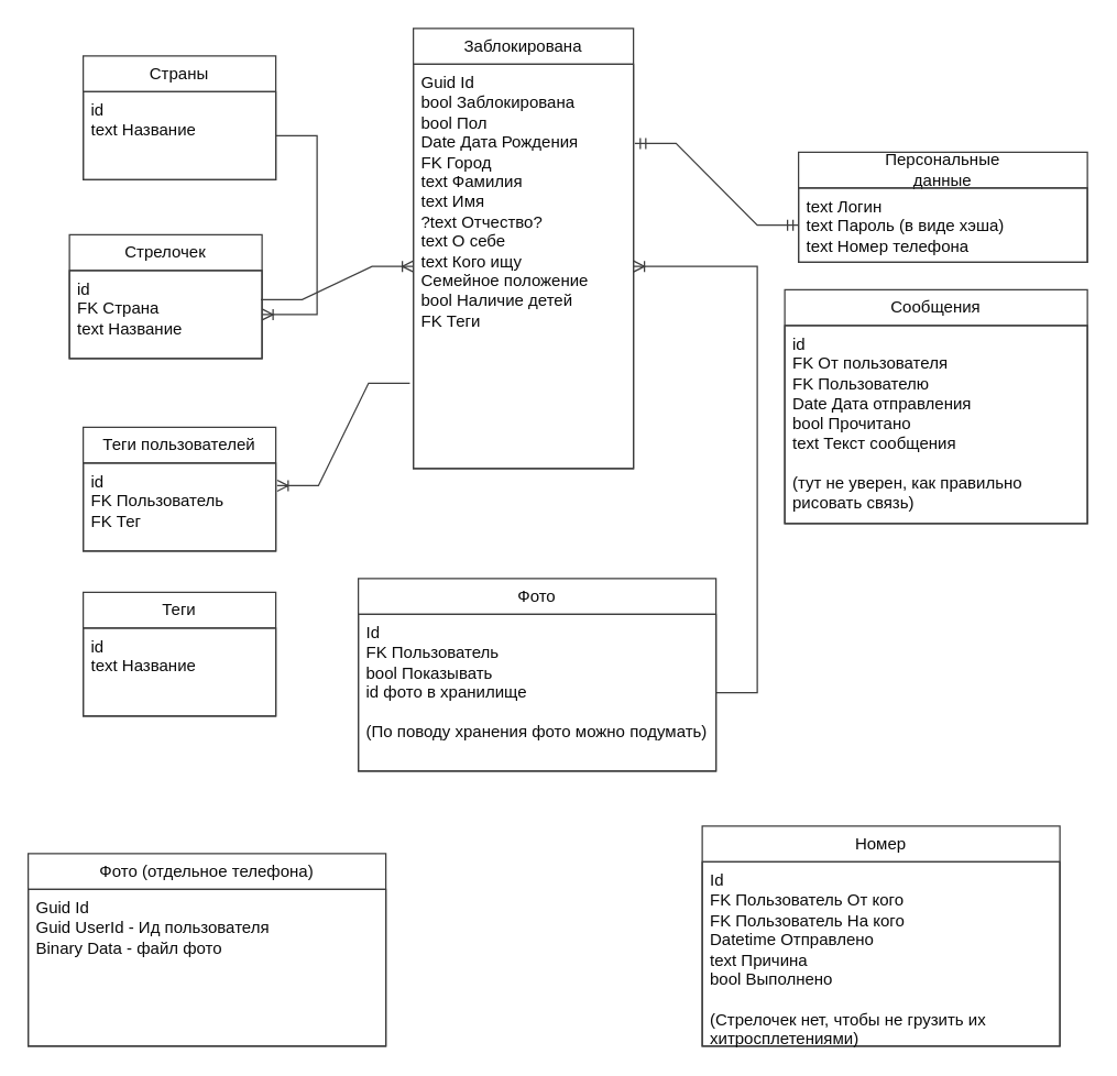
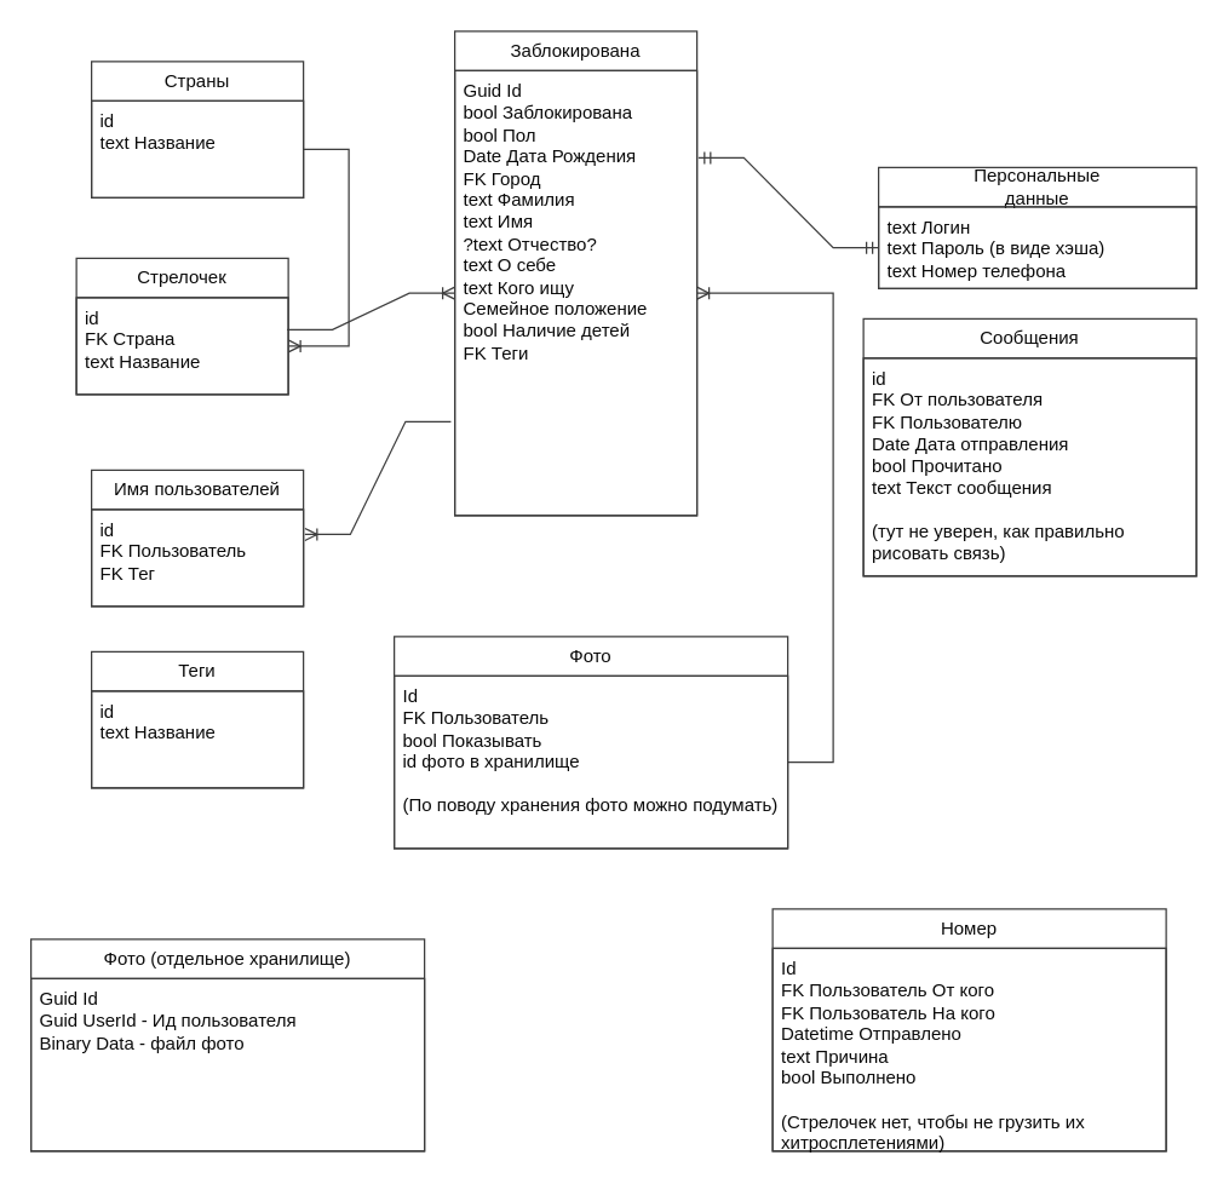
  <mxCell id="0" />
  <mxCell id="1" parent="0" />
  <mxCell id="2" value="&lt;div&gt;Заблокирована&lt;/div&gt;" style="swimlane;fontStyle=0;childLayout=stackLayout;horizontal=1;startSize=26;horizontalStack=0;resizeParent=1;resizeParentMax=0;resizeLast=0;collapsible=1;marginBottom=0;whiteSpace=wrap;html=1;fillColor=none;fontColor=#0A0A0A;strokeColor=#3D3D3D;" parent="1" vertex="1"><mxGeometry x="300" y="20" width="160" height="320" as="geometry" /></mxCell>
  <mxCell id="3" value="&lt;div&gt;Guid Id&lt;/div&gt;&lt;div&gt;bool Заблокирована&lt;br&gt;&lt;/div&gt;&lt;div&gt;bool Пол&lt;/div&gt;&lt;div&gt;Date Дата Рождения&lt;/div&gt;&lt;div&gt;FK Город&lt;br&gt;text Фамилия&lt;br&gt;text Имя&lt;br&gt;?text Отчество?&lt;/div&gt;&lt;div&gt;text О себе&lt;/div&gt;&lt;div&gt;text Кого ищу&lt;br&gt;Семейное положение&lt;br&gt;bool Наличие детей&lt;br&gt;FK Теги&lt;br&gt;&lt;/div&gt;" style="text;align=left;verticalAlign=top;spacingLeft=4;spacingRight=4;overflow=hidden;rotatable=0;points=[[0,0.5],[1,0.5]];portConstraint=eastwest;whiteSpace=wrap;html=1;fillColor=none;fontColor=#0A0A0A;strokeColor=#3D3D3D;" parent="2" vertex="1"><mxGeometry y="26" width="160" height="294" as="geometry" /></mxCell>
  <mxCell id="4" value="Стрелочек" style="swimlane;fontStyle=0;childLayout=stackLayout;horizontal=1;startSize=26;horizontalStack=0;resizeParent=1;resizeParentMax=0;resizeLast=0;collapsible=1;marginBottom=0;whiteSpace=wrap;html=1;fillColor=none;fontColor=#0A0A0A;strokeColor=#3D3D3D;" parent="1" vertex="1"><mxGeometry x="50" y="170" width="140" height="90" as="geometry" /></mxCell>
  <mxCell id="5" value="&lt;div&gt;id&lt;/div&gt;&lt;div&gt;FK Страна&lt;br&gt;&lt;/div&gt;text Название" style="text;align=left;verticalAlign=top;spacingLeft=4;spacingRight=4;overflow=hidden;rotatable=0;points=[[0,0.5],[1,0.5]];portConstraint=eastwest;whiteSpace=wrap;html=1;fillColor=none;fontColor=#0A0A0A;strokeColor=#3D3D3D;" parent="4" vertex="1"><mxGeometry y="26" width="140" height="64" as="geometry" /></mxCell>
  <mxCell id="6" value="" style="edgeStyle=entityRelationEdgeStyle;fontSize=12;html=1;endArrow=ERoneToMany;rounded=0;exitX=0.994;exitY=0.331;exitDx=0;exitDy=0;exitPerimeter=0;fontColor=#0A0A0A;fillColor=none;strokeColor=#3D3D3D;" parent="1" source="5" target="3" edge="1"><mxGeometry width="100" height="100" relative="1" as="geometry"><mxPoint x="430" y="80" as="sourcePoint" /><mxPoint x="300" y="100" as="targetPoint" /><Array as="points"><mxPoint x="310" y="90" /><mxPoint x="310" y="80" /><mxPoint x="300" y="60" /></Array></mxGeometry></mxCell>
- <mxCell id="7" value="Теги пользователей" style="swimlane;fontStyle=0;childLayout=stackLayout;horizontal=1;startSize=26;horizontalStack=0;resizeParent=1;resizeParentMax=0;resizeLast=0;collapsible=1;marginBottom=0;whiteSpace=wrap;html=1;fillColor=none;fontColor=#0A0A0A;strokeColor=#3D3D3D;" parent="1" vertex="1"><mxGeometry x="60" y="310" width="140" height="90" as="geometry" /></mxCell>
+ <mxCell id="7" value="Имя пользователей" style="swimlane;fontStyle=0;childLayout=stackLayout;horizontal=1;startSize=26;horizontalStack=0;resizeParent=1;resizeParentMax=0;resizeLast=0;collapsible=1;marginBottom=0;whiteSpace=wrap;html=1;fillColor=none;fontColor=#0A0A0A;strokeColor=#3D3D3D;" parent="1" vertex="1"><mxGeometry x="60" y="310" width="140" height="90" as="geometry" /></mxCell>
  <mxCell id="8" value="id&lt;br&gt;&lt;div&gt;FK Пользователь&lt;/div&gt;&lt;div&gt;FK Тег&lt;br&gt;&lt;/div&gt;" style="text;align=left;verticalAlign=top;spacingLeft=4;spacingRight=4;overflow=hidden;rotatable=0;points=[[0,0.5],[1,0.5]];portConstraint=eastwest;whiteSpace=wrap;html=1;fillColor=none;fontColor=#0A0A0A;strokeColor=#3D3D3D;" parent="7" vertex="1"><mxGeometry y="26" width="140" height="64" as="geometry" /></mxCell>
  <mxCell id="9" value="" style="edgeStyle=entityRelationEdgeStyle;fontSize=12;html=1;endArrow=ERoneToMany;rounded=0;exitX=-0.016;exitY=0.789;exitDx=0;exitDy=0;exitPerimeter=0;entryX=1.007;entryY=0.257;entryDx=0;entryDy=0;entryPerimeter=0;fontColor=#0A0A0A;fillColor=none;strokeColor=#3D3D3D;" parent="1" source="3" target="8" edge="1"><mxGeometry width="100" height="100" relative="1" as="geometry"><mxPoint x="300" y="270" as="sourcePoint" /><mxPoint x="400" y="170" as="targetPoint" /></mxGeometry></mxCell>
  <mxCell id="10" value="Теги" style="swimlane;fontStyle=0;childLayout=stackLayout;horizontal=1;startSize=26;horizontalStack=0;resizeParent=1;resizeParentMax=0;resizeLast=0;collapsible=1;marginBottom=0;whiteSpace=wrap;html=1;fillColor=none;fontColor=#0A0A0A;strokeColor=#3D3D3D;" parent="1" vertex="1"><mxGeometry x="60" y="430" width="140" height="90" as="geometry" /></mxCell>
  <mxCell id="11" value="&lt;div&gt;id&lt;/div&gt;&lt;div&gt;text Название&lt;br&gt;&lt;/div&gt;" style="text;align=left;verticalAlign=top;spacingLeft=4;spacingRight=4;overflow=hidden;rotatable=0;points=[[0,0.5],[1,0.5]];portConstraint=eastwest;whiteSpace=wrap;html=1;fillColor=none;fontColor=#0A0A0A;strokeColor=#3D3D3D;" parent="10" vertex="1"><mxGeometry y="26" width="140" height="64" as="geometry" /></mxCell>
  <mxCell id="12" value="&lt;div&gt;Персональные&lt;/div&gt;&lt;div&gt;данные&lt;br&gt;&lt;/div&gt;" style="swimlane;fontStyle=0;childLayout=stackLayout;horizontal=1;startSize=26;horizontalStack=0;resizeParent=1;resizeParentMax=0;resizeLast=0;collapsible=1;marginBottom=0;whiteSpace=wrap;html=1;fillColor=none;fontColor=#0A0A0A;strokeColor=#3D3D3D;" parent="1" vertex="1"><mxGeometry x="580" y="110" width="210" height="80" as="geometry" /></mxCell>
  <mxCell id="13" value="text Логин&lt;br&gt;&lt;div&gt;text Пароль (в виде хэша)&lt;/div&gt;&lt;div&gt;text Номер телефона&lt;br&gt;&lt;/div&gt;" style="text;align=left;verticalAlign=top;spacingLeft=4;spacingRight=4;overflow=hidden;rotatable=0;points=[[0,0.5],[1,0.5]];portConstraint=eastwest;whiteSpace=wrap;html=1;fillColor=none;fontColor=#0A0A0A;strokeColor=#3D3D3D;" parent="12" vertex="1"><mxGeometry y="26" width="210" height="54" as="geometry" /></mxCell>
  <mxCell id="14" value="" style="edgeStyle=entityRelationEdgeStyle;fontSize=12;html=1;endArrow=ERmandOne;startArrow=ERmandOne;rounded=0;exitX=1.006;exitY=0.196;exitDx=0;exitDy=0;exitPerimeter=0;entryX=0;entryY=0.5;entryDx=0;entryDy=0;fontColor=#0A0A0A;fillColor=none;strokeColor=#3D3D3D;" parent="1" source="3" target="13" edge="1"><mxGeometry width="100" height="100" relative="1" as="geometry"><mxPoint x="240" y="140" as="sourcePoint" /><mxPoint x="270" y="120" as="targetPoint" /></mxGeometry></mxCell>
  <mxCell id="15" value="Страны" style="swimlane;fontStyle=0;childLayout=stackLayout;horizontal=1;startSize=26;horizontalStack=0;resizeParent=1;resizeParentMax=0;resizeLast=0;collapsible=1;marginBottom=0;whiteSpace=wrap;html=1;fillColor=none;fontColor=#0A0A0A;strokeColor=#3D3D3D;" parent="1" vertex="1"><mxGeometry x="60" y="40" width="140" height="90" as="geometry" /></mxCell>
  <mxCell id="16" value="&lt;div&gt;id&lt;/div&gt;text Название" style="text;align=left;verticalAlign=top;spacingLeft=4;spacingRight=4;overflow=hidden;rotatable=0;points=[[0,0.5],[1,0.5]];portConstraint=eastwest;whiteSpace=wrap;html=1;fillColor=none;fontColor=#0A0A0A;strokeColor=#3D3D3D;" parent="15" vertex="1"><mxGeometry y="26" width="140" height="64" as="geometry" /></mxCell>
  <mxCell id="17" value="" style="edgeStyle=entityRelationEdgeStyle;fontSize=12;html=1;endArrow=ERoneToMany;rounded=0;fontColor=#0A0A0A;fillColor=none;strokeColor=#3D3D3D;" parent="1" source="16" target="5" edge="1"><mxGeometry width="100" height="100" relative="1" as="geometry"><mxPoint x="450" y="40" as="sourcePoint" /><mxPoint x="550" y="-60" as="targetPoint" /></mxGeometry></mxCell>
  <mxCell id="18" value="Сообщения" style="swimlane;fontStyle=0;childLayout=stackLayout;horizontal=1;startSize=26;horizontalStack=0;resizeParent=1;resizeParentMax=0;resizeLast=0;collapsible=1;marginBottom=0;whiteSpace=wrap;html=1;fillColor=none;fontColor=#0A0A0A;strokeColor=#3D3D3D;" parent="1" vertex="1"><mxGeometry x="570" y="210" width="220" height="170" as="geometry" /></mxCell>
  <mxCell id="19" value="&lt;div&gt;id&lt;/div&gt;&lt;div&gt;FK От пользователя&lt;/div&gt;&lt;div&gt;FK Пользователю&lt;/div&gt;&lt;div&gt;Date Дата отправления&lt;/div&gt;&lt;div&gt;bool Прочитано&lt;/div&gt;&lt;div&gt;text Текст сообщения&lt;/div&gt;&lt;div&gt;&lt;br&gt;&lt;/div&gt;&lt;div&gt;(тут не уверен, как правильно рисовать связь)&lt;br&gt;&lt;/div&gt;" style="text;align=left;verticalAlign=top;spacingLeft=4;spacingRight=4;overflow=hidden;rotatable=0;points=[[0,0.5],[1,0.5]];portConstraint=eastwest;whiteSpace=wrap;html=1;fillColor=none;fontColor=#0A0A0A;strokeColor=#3D3D3D;" parent="18" vertex="1"><mxGeometry y="26" width="220" height="144" as="geometry" /></mxCell>
  <mxCell id="20" value="Фото" style="swimlane;fontStyle=0;childLayout=stackLayout;horizontal=1;startSize=26;horizontalStack=0;resizeParent=1;resizeParentMax=0;resizeLast=0;collapsible=1;marginBottom=0;whiteSpace=wrap;html=1;fillColor=none;fontColor=#0A0A0A;strokeColor=#3D3D3D;" parent="1" vertex="1"><mxGeometry x="260" y="420" width="260" height="140" as="geometry" /></mxCell>
  <mxCell id="21" value="&lt;div&gt;Id&lt;/div&gt;&lt;div&gt;FK Пользователь&lt;br&gt;&lt;/div&gt;&lt;div&gt;bool Показывать&lt;br&gt;&lt;/div&gt;&lt;div&gt;id фото в хранилище&lt;br&gt;&lt;/div&gt;&lt;div&gt;&lt;br&gt;&lt;/div&gt;&lt;div&gt;(По поводу хранения фото можно подумать)&lt;br&gt;&lt;/div&gt;" style="text;align=left;verticalAlign=top;spacingLeft=4;spacingRight=4;overflow=hidden;rotatable=0;points=[[0,0.5],[1,0.5]];portConstraint=eastwest;whiteSpace=wrap;html=1;fillColor=none;fontColor=#0A0A0A;strokeColor=#3D3D3D;" parent="20" vertex="1"><mxGeometry y="26" width="260" height="114" as="geometry" /></mxCell>
  <mxCell id="22" value="" style="edgeStyle=entityRelationEdgeStyle;fontSize=12;html=1;endArrow=ERoneToMany;rounded=0;fontColor=#0A0A0A;fillColor=none;strokeColor=#3D3D3D;" parent="1" source="21" target="3" edge="1"><mxGeometry width="100" height="100" relative="1" as="geometry"><mxPoint x="250" y="300" as="sourcePoint" /><mxPoint x="350" y="200" as="targetPoint" /></mxGeometry></mxCell>
  <mxCell id="23" value="Номер" style="swimlane;fontStyle=0;childLayout=stackLayout;horizontal=1;startSize=26;horizontalStack=0;resizeParent=1;resizeParentMax=0;resizeLast=0;collapsible=1;marginBottom=0;whiteSpace=wrap;html=1;fillColor=none;fontColor=#0A0A0A;strokeColor=#3D3D3D;" parent="1" vertex="1"><mxGeometry x="510" y="600" width="260" height="160" as="geometry" /></mxCell>
  <mxCell id="24" value="&lt;div&gt;Id&lt;/div&gt;&lt;div&gt;FK Пользователь От кого&lt;/div&gt;&lt;div&gt;FK Пользователь На кого&lt;br&gt;Datetime Отправлено&lt;br&gt;text Причина&lt;br&gt;bool Выполнено&lt;/div&gt;&lt;div&gt;&lt;br&gt;&lt;/div&gt;&lt;div&gt;(Стрелочек нет, чтобы не грузить их хитросплетениями)&lt;br&gt;&lt;/div&gt;" style="text;align=left;verticalAlign=top;spacingLeft=4;spacingRight=4;overflow=hidden;rotatable=0;points=[[0,0.5],[1,0.5]];portConstraint=eastwest;whiteSpace=wrap;html=1;fillColor=none;fontColor=#0A0A0A;strokeColor=#3D3D3D;" parent="23" vertex="1"><mxGeometry y="26" width="260" height="134" as="geometry" /></mxCell>
- <mxCell id="25" value="Фото (отдельное телефона)" style="swimlane;fontStyle=0;childLayout=stackLayout;horizontal=1;startSize=26;horizontalStack=0;resizeParent=1;resizeParentMax=0;resizeLast=0;collapsible=1;marginBottom=0;whiteSpace=wrap;html=1;fillColor=none;fontColor=#0A0A0A;strokeColor=#3D3D3D;" parent="1" vertex="1"><mxGeometry x="20" y="620" width="260" height="140" as="geometry" /></mxCell>
+ <mxCell id="25" value="Фото (отдельное хранилище)" style="swimlane;fontStyle=0;childLayout=stackLayout;horizontal=1;startSize=26;horizontalStack=0;resizeParent=1;resizeParentMax=0;resizeLast=0;collapsible=1;marginBottom=0;whiteSpace=wrap;html=1;fillColor=none;fontColor=#0A0A0A;strokeColor=#3D3D3D;" parent="1" vertex="1"><mxGeometry x="20" y="620" width="260" height="140" as="geometry" /></mxCell>
  <mxCell id="26" value="&lt;div&gt;Guid Id&lt;/div&gt;&lt;div&gt;Guid UserId - Ид пользователя&lt;/div&gt;Binary Data - файл фото" style="text;align=left;verticalAlign=top;spacingLeft=4;spacingRight=4;overflow=hidden;rotatable=0;points=[[0,0.5],[1,0.5]];portConstraint=eastwest;whiteSpace=wrap;html=1;fillColor=none;fontColor=#0A0A0A;strokeColor=#3D3D3D;" parent="25" vertex="1"><mxGeometry y="26" width="260" height="114" as="geometry" /></mxCell>
